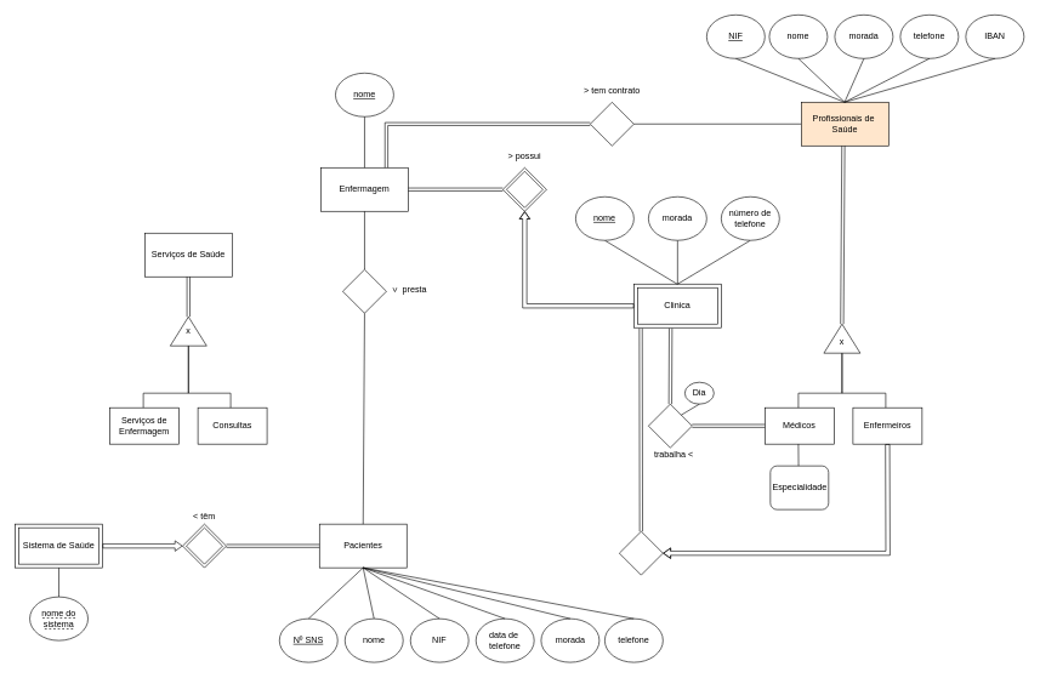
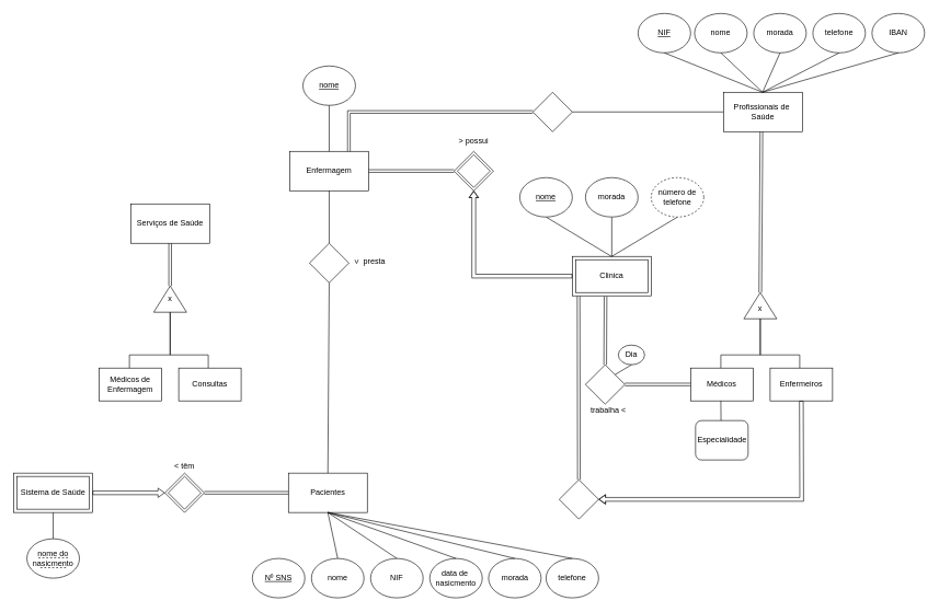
  <mxCell id="0" />
  <mxCell id="1" parent="0" />
  <mxCell id="2" value="" style="rounded=0;whiteSpace=wrap;html=1;" parent="1" vertex="1"><mxGeometry x="870" y="390" width="120" height="60" as="geometry" /></mxCell>
  <mxCell id="3" value="" style="endArrow=none;html=1;rounded=0;entryX=0.5;entryY=1;entryDx=0;entryDy=0;" parent="1" target="6" edge="1"><mxGeometry width="50" height="50" relative="1" as="geometry"><mxPoint x="929.5" y="390" as="sourcePoint" /><mxPoint x="870" y="330" as="targetPoint" /></mxGeometry></mxCell>
  <mxCell id="4" value="" style="endArrow=none;html=1;rounded=0;entryX=0.5;entryY=1;entryDx=0;entryDy=0;" parent="1" target="8" edge="1"><mxGeometry width="50" height="50" relative="1" as="geometry"><mxPoint x="930" y="390" as="sourcePoint" /><mxPoint x="990" y="330" as="targetPoint" /></mxGeometry></mxCell>
  <mxCell id="5" value="" style="endArrow=none;html=1;rounded=0;exitX=0.5;exitY=0;exitDx=0;exitDy=0;" parent="1" source="2" edge="1"><mxGeometry width="50" height="50" relative="1" as="geometry"><mxPoint x="929.5" as="sourcePoint" y="370" /><mxPoint x="930" y="330" as="targetPoint" /></mxGeometry></mxCell>
  <mxCell id="6" value="&lt;u&gt;nome&lt;/u&gt;" style="ellipse;whiteSpace=wrap;html=1;" parent="1" vertex="1"><mxGeometry y="270" width="80" height="60" as="geometry" x="790" /></mxCell>
  <mxCell id="7" value="morada" style="ellipse;whiteSpace=wrap;html=1;" parent="1" vertex="1"><mxGeometry x="890" y="270" width="80" height="60" as="geometry" /></mxCell>
- <mxCell id="8" value="número de&lt;div&gt;telefone&lt;/div&gt;" style="ellipse;whiteSpace=wrap;html=1;" parent="1" vertex="1"><mxGeometry x="990" y="270" width="80" height="60" as="geometry" /></mxCell>
+ <mxCell id="8" value="número de&lt;div&gt;telefone&lt;/div&gt;" style="ellipse;whiteSpace=wrap;html=1;dashed=1;" parent="1" vertex="1"><mxGeometry x="990" y="270" width="80" height="60" as="geometry" /></mxCell>
  <mxCell id="9" value="" style="rhombus;whiteSpace=wrap;html=1;" parent="1" vertex="1"><mxGeometry x="810" y="140" width="60" height="60" as="geometry" /></mxCell>
  <mxCell id="10" value="" style="endArrow=none;html=1;rounded=0;entryX=0;entryY=0.5;entryDx=0;entryDy=0;exitX=1;exitY=0.5;exitDx=0;exitDy=0;" parent="1" edge="1" target="12" source="9"><mxGeometry width="50" height="50" relative="1" as="geometry"><mxPoint x="870" y="169.5" as="sourcePoint" /><mxPoint x="950" y="169.5" as="targetPoint" /></mxGeometry></mxCell>
- <mxCell id="11" value="&amp;gt; tem contrato" style="text;strokeColor=none;align=center;fillColor=none;html=1;verticalAlign=middle;whiteSpace=wrap;rounded=0;" parent="1" vertex="1"><mxGeometry x="795" y="110" width="90" height="30" as="geometry" /></mxCell>
- <mxCell id="12" value="Profissionais de&amp;nbsp;&lt;div&gt;Saúde&lt;/div&gt;" style="rounded=0;whiteSpace=wrap;html=1;fillColor=#ffe6cc;" parent="1" vertex="1"><mxGeometry x="1100" y="140" width="120" height="60" as="geometry" /></mxCell>
+ <mxCell id="12" value="Profissionais de&amp;nbsp;&lt;div&gt;Saúde&lt;/div&gt;" style="rounded=0;whiteSpace=wrap;html=1;" parent="1" vertex="1"><mxGeometry x="1100" y="140" width="120" height="60" as="geometry" /></mxCell>
  <mxCell id="13" value="&lt;u&gt;NIF&lt;/u&gt;" style="ellipse;whiteSpace=wrap;html=1;" parent="1" vertex="1"><mxGeometry x="970" y="20" width="80" height="60" as="geometry" /></mxCell>
  <mxCell id="14" value="nome" style="ellipse;whiteSpace=wrap;html=1;" parent="1" vertex="1"><mxGeometry x="1056" y="20" width="80" height="60" as="geometry" /></mxCell>
  <mxCell id="15" value="morada" style="ellipse;whiteSpace=wrap;html=1;" parent="1" vertex="1"><mxGeometry x="1146" y="20" width="80" height="60" as="geometry" /></mxCell>
  <mxCell id="16" value="telefone" style="ellipse;whiteSpace=wrap;html=1;" parent="1" vertex="1"><mxGeometry x="1236" y="20" width="80" height="60" as="geometry" /></mxCell>
  <mxCell id="17" value="IBAN" style="ellipse;whiteSpace=wrap;html=1;" parent="1" vertex="1"><mxGeometry x="1326" y="20" width="80" height="60" as="geometry" /></mxCell>
  <mxCell id="18" value="" style="endArrow=none;html=1;rounded=0;exitX=0.5;exitY=0;exitDx=0;exitDy=0;entryX=0.5;entryY=1;entryDx=0;entryDy=0;" parent="1" target="13" edge="1"><mxGeometry width="50" height="50" relative="1" as="geometry"><mxPoint x="1159.5" y="140" as="sourcePoint" /><mxPoint x="1159.5" y="80" as="targetPoint" /></mxGeometry></mxCell>
  <mxCell id="19" value="" style="endArrow=none;html=1;rounded=0;exitX=0.5;exitY=0;exitDx=0;exitDy=0;entryX=0.5;entryY=1;entryDx=0;entryDy=0;" parent="1" target="14" edge="1"><mxGeometry width="50" height="50" relative="1" as="geometry"><mxPoint x="1159.5" y="140" as="sourcePoint" /><mxPoint x="1159.5" y="80" as="targetPoint" /></mxGeometry></mxCell>
  <mxCell id="20" value="" style="endArrow=none;html=1;rounded=0;exitX=0.5;exitY=0;exitDx=0;exitDy=0;entryX=0.5;entryY=1;entryDx=0;entryDy=0;" parent="1" target="15" edge="1"><mxGeometry width="50" height="50" relative="1" as="geometry"><mxPoint x="1159.5" y="140" as="sourcePoint" /><mxPoint x="1159.5" y="80" as="targetPoint" /></mxGeometry></mxCell>
  <mxCell id="21" value="" style="endArrow=none;html=1;rounded=0;exitX=0.5;exitY=0;exitDx=0;exitDy=0;entryX=0.5;entryY=1;entryDx=0;entryDy=0;" parent="1" target="16" edge="1"><mxGeometry width="50" height="50" relative="1" as="geometry"><mxPoint x="1159.5" y="140" as="sourcePoint" /><mxPoint x="1159.5" y="80" as="targetPoint" /></mxGeometry></mxCell>
  <mxCell id="22" value="" style="endArrow=none;html=1;rounded=0;exitX=0.5;exitY=0;exitDx=0;exitDy=0;entryX=0.5;entryY=1;entryDx=0;entryDy=0;" parent="1" target="17" edge="1"><mxGeometry width="50" height="50" relative="1" as="geometry"><mxPoint x="1159.5" y="140" as="sourcePoint" /><mxPoint x="1159.5" y="80" as="targetPoint" /></mxGeometry></mxCell>
  <mxCell id="23" value="" style="shape=link;html=1;rounded=0;entryX=1;entryY=0.5;entryDx=0;entryDy=0;exitX=0.481;exitY=1;exitDx=0;exitDy=0;exitPerimeter=0;" parent="1" target="24" edge="1" source="12"><mxGeometry width="100" relative="1" as="geometry"><mxPoint x="1269.5" y="290" as="sourcePoint" /><mxPoint x="1180" y="350" as="targetPoint" /></mxGeometry></mxCell>
  <mxCell id="24" value="" style="triangle;whiteSpace=wrap;html=1;rotation=-90;" parent="1" vertex="1"><mxGeometry x="1136" y="440" width="40" height="50" as="geometry" /></mxCell>
  <mxCell id="25" value="x" style="text;strokeColor=none;align=center;fillColor=none;html=1;verticalAlign=middle;whiteSpace=wrap;rounded=0;" parent="1" vertex="1"><mxGeometry x="1141" y="450" width="30" height="40" as="geometry" /></mxCell>
  <mxCell id="26" value="" style="endArrow=none;html=1;rounded=0;entryX=0;entryY=0.5;entryDx=0;entryDy=0;" parent="1" target="24" edge="1"><mxGeometry width="50" height="50" relative="1" as="geometry"><mxPoint x="1096" y="580" as="sourcePoint" /><mxPoint x="1146" y="520" as="targetPoint" /><Array as="points"><mxPoint x="1096" y="540" /><mxPoint x="1156" y="540" /></Array></mxGeometry></mxCell>
  <mxCell id="27" value="" style="endArrow=none;html=1;rounded=0;entryX=0;entryY=0.5;entryDx=0;entryDy=0;" parent="1" target="24" edge="1"><mxGeometry width="50" height="50" relative="1" as="geometry"><mxPoint x="1216" y="580" as="sourcePoint" /><mxPoint x="1231" y="490" as="targetPoint" /><Array as="points"><mxPoint x="1216" y="540" /><mxPoint x="1156" y="540" /></Array></mxGeometry></mxCell>
  <mxCell id="28" value="Médicos" style="rounded=0;whiteSpace=wrap;html=1;" parent="1" vertex="1"><mxGeometry x="1050" y="560" width="95" height="50" as="geometry" /></mxCell>
  <mxCell id="29" value="Enfermeiros" style="rounded=0;whiteSpace=wrap;html=1;" parent="1" vertex="1"><mxGeometry x="1171" y="560" width="95" height="50" as="geometry" /></mxCell>
  <mxCell id="30" value="" style="endArrow=none;html=1;rounded=0;exitX=0.484;exitY=0.012;exitDx=0;exitDy=0;exitPerimeter=0;" edge="1" parent="1" source="31"><mxGeometry width="50" height="50" relative="1" as="geometry"><mxPoint x="1096" y="640" as="sourcePoint" /><mxPoint x="1096" y="610" as="targetPoint" /></mxGeometry></mxCell>
  <mxCell id="31" value="&lt;div&gt;Especialidade&lt;/div&gt;" style="whiteSpace=wrap;html=1;rounded=1;" vertex="1" parent="1"><mxGeometry x="1057.5" y="640" width="80" height="60" as="geometry" /></mxCell>
  <mxCell id="32" value="" style="rhombus;whiteSpace=wrap;html=1;" vertex="1" parent="1"><mxGeometry x="850" y="730" width="60" height="60" as="geometry" /></mxCell>
  <mxCell id="33" value="trabalha &amp;lt;" style="text;strokeColor=none;align=center;fillColor=none;html=1;verticalAlign=middle;whiteSpace=wrap;rounded=0;" vertex="1" parent="1"><mxGeometry x="880" y="610" width="90" height="30" as="geometry" /></mxCell>
  <mxCell id="34" value="" style="shape=flexArrow;endArrow=classic;html=1;rounded=0;entryX=1;entryY=0.5;entryDx=0;entryDy=0;exitX=0.5;exitY=1;exitDx=0;exitDy=0;width=5.714;endSize=2.98;endWidth=7.421;" edge="1" parent="1" source="29" target="32"><mxGeometry width="50" height="50" relative="1" as="geometry"><mxPoint x="1350" y="760" as="sourcePoint" /><mxPoint x="1020" y="720" as="targetPoint" /><Array as="points"><mxPoint x="1219" y="760" /></Array></mxGeometry></mxCell>
  <mxCell id="35" value="" style="shape=link;html=1;rounded=0;exitX=0.079;exitY=1.014;exitDx=0;exitDy=0;exitPerimeter=0;" edge="1" parent="1" source="2" target="32"><mxGeometry width="100" relative="1" as="geometry"><mxPoint x="879.66" y="290" as="sourcePoint" /><mxPoint x="879.66" y="325" as="targetPoint" /></mxGeometry></mxCell>
  <mxCell id="36" value="" style="rhombus;whiteSpace=wrap;html=1;" vertex="1" parent="1"><mxGeometry x="890" y="555" width="60" height="60" as="geometry" /></mxCell>
  <mxCell id="37" value="" style="shape=link;html=1;rounded=0;exitX=0;exitY=0.5;exitDx=0;exitDy=0;entryX=1;entryY=0.5;entryDx=0;entryDy=0;" edge="1" parent="1" source="28" target="36"><mxGeometry width="100" relative="1" as="geometry"><mxPoint x="1040" y="440" as="sourcePoint" /><mxPoint x="1040.34" y="760" as="targetPoint" /></mxGeometry></mxCell>
  <mxCell id="38" value="" style="shape=link;html=1;rounded=0;entryX=0.5;entryY=0;entryDx=0;entryDy=0;exitX=0.421;exitY=1.014;exitDx=0;exitDy=0;exitPerimeter=0;" edge="1" parent="1" source="2" target="36"><mxGeometry width="100" relative="1" as="geometry"><mxPoint x="920" y="290" as="sourcePoint" /><mxPoint x="910.34" y="625" as="targetPoint" /></mxGeometry></mxCell>
  <mxCell id="39" value="Dia" style="ellipse;whiteSpace=wrap;html=1;" vertex="1" parent="1"><mxGeometry x="940" y="525" width="40" height="30" as="geometry" /></mxCell>
  <mxCell id="40" value="" style="endArrow=none;html=1;rounded=0;exitX=1;exitY=0;exitDx=0;exitDy=0;entryX=0.5;entryY=1;entryDx=0;entryDy=0;" edge="1" parent="1" source="36" target="39"><mxGeometry width="50" height="50" relative="1" as="geometry"><mxPoint x="969" y="555" as="sourcePoint" /><mxPoint x="969" y="495" as="targetPoint" /></mxGeometry></mxCell>
  <mxCell id="41" value="Pacientes" style="rounded=0;whiteSpace=wrap;html=1;" vertex="1" parent="1"><mxGeometry x="438" y="720" width="120" height="60" as="geometry" /></mxCell>
  <mxCell id="42" value="&lt;u&gt;Nº SNS&lt;/u&gt;" style="ellipse;whiteSpace=wrap;html=1;" vertex="1" parent="1"><mxGeometry x="383" y="850" width="80" height="60" as="geometry" /></mxCell>
- <mxCell id="43" value="" style="endArrow=none;html=1;rounded=0;exitX=0.5;exitY=0;exitDx=0;exitDy=0;entryX=0.5;entryY=1;entryDx=0;entryDy=0;" edge="1" parent="1" source="42" target="41"><mxGeometry width="50" height="50" relative="1" as="geometry"><mxPoint x="632.5" y="860" as="sourcePoint" /><mxPoint x="483" y="800" as="targetPoint" /></mxGeometry></mxCell>
  <mxCell id="44" value="nome" style="ellipse;whiteSpace=wrap;html=1;" vertex="1" parent="1"><mxGeometry x="473" y="850" width="80" height="60" as="geometry" /></mxCell>
  <mxCell id="45" value="NIF" style="ellipse;whiteSpace=wrap;html=1;" vertex="1" parent="1"><mxGeometry x="563" y="850" width="80" height="60" as="geometry" /></mxCell>
- <mxCell id="46" value="data de&amp;nbsp;&lt;div&gt;telefone&lt;/div&gt;" style="ellipse;whiteSpace=wrap;html=1;" vertex="1" parent="1"><mxGeometry x="653" y="850" width="80" height="60" as="geometry" /></mxCell>
+ <mxCell id="46" value="data de&amp;nbsp;&lt;div&gt;nasicmento&lt;/div&gt;" style="ellipse;whiteSpace=wrap;html=1;" vertex="1" parent="1"><mxGeometry x="653" y="850" width="80" height="60" as="geometry" /></mxCell>
  <mxCell id="47" value="morada" style="ellipse;whiteSpace=wrap;html=1;" vertex="1" parent="1"><mxGeometry x="742.5" y="850" width="80" height="60" as="geometry" /></mxCell>
  <mxCell id="48" value="telefone" style="ellipse;whiteSpace=wrap;html=1;" vertex="1" parent="1"><mxGeometry x="830" y="850" width="80" height="60" as="geometry" /></mxCell>
  <mxCell id="49" value="" style="endArrow=none;html=1;rounded=0;exitX=0.5;exitY=0;exitDx=0;exitDy=0;entryX=0.5;entryY=1;entryDx=0;entryDy=0;" edge="1" parent="1" source="44" target="41"><mxGeometry width="50" height="50" relative="1" as="geometry"><mxPoint x="433" y="860" as="sourcePoint" /><mxPoint x="508" y="790" as="targetPoint" /></mxGeometry></mxCell>
  <mxCell id="50" value="" style="endArrow=none;html=1;rounded=0;exitX=0.5;exitY=0;exitDx=0;exitDy=0;entryX=0.5;entryY=1;entryDx=0;entryDy=0;" edge="1" parent="1" source="45" target="41"><mxGeometry width="50" height="50" relative="1" as="geometry"><mxPoint x="443" y="870" as="sourcePoint" /><mxPoint x="518" y="800" as="targetPoint" /></mxGeometry></mxCell>
  <mxCell id="51" value="" style="endArrow=none;html=1;rounded=0;exitX=0.5;exitY=0;exitDx=0;exitDy=0;entryX=0.5;entryY=1;entryDx=0;entryDy=0;" edge="1" parent="1" source="46" target="41"><mxGeometry width="50" height="50" relative="1" as="geometry"><mxPoint x="453" y="880" as="sourcePoint" /><mxPoint x="528" y="810" as="targetPoint" /></mxGeometry></mxCell>
  <mxCell id="52" value="" style="endArrow=none;html=1;rounded=0;exitX=0.5;exitY=0;exitDx=0;exitDy=0;entryX=0.5;entryY=1;entryDx=0;entryDy=0;" edge="1" parent="1" source="47" target="41"><mxGeometry width="50" height="50" relative="1" as="geometry"><mxPoint x="463" y="890" as="sourcePoint" /><mxPoint x="538" y="820" as="targetPoint" /></mxGeometry></mxCell>
  <mxCell id="53" value="" style="endArrow=none;html=1;rounded=0;exitX=0.5;exitY=0;exitDx=0;exitDy=0;entryX=0.5;entryY=1;entryDx=0;entryDy=0;" edge="1" parent="1" source="48" target="41"><mxGeometry width="50" height="50" relative="1" as="geometry"><mxPoint x="473" y="900" as="sourcePoint" /><mxPoint x="548" y="830" as="targetPoint" /></mxGeometry></mxCell>
  <mxCell id="54" value="Enfermagem" style="rounded=0;whiteSpace=wrap;html=1;" vertex="1" parent="1"><mxGeometry x="440" y="230" width="120" height="60" as="geometry" /></mxCell>
  <mxCell id="55" value="&lt;u&gt;nome&lt;/u&gt;" style="ellipse;whiteSpace=wrap;html=1;" vertex="1" parent="1"><mxGeometry x="460" y="100" width="80" height="60" as="geometry" /></mxCell>
  <mxCell id="56" value="" style="endArrow=none;html=1;rounded=0;entryX=0.5;entryY=1;entryDx=0;entryDy=0;" edge="1" parent="1" source="54" target="55"><mxGeometry width="50" height="50" relative="1" as="geometry"><mxPoint x="649.5" y="260" as="sourcePoint" /><mxPoint x="550" y="200" as="targetPoint" /></mxGeometry></mxCell>
  <mxCell id="57" value="" style="rhombus;whiteSpace=wrap;html=1;" vertex="1" parent="1"><mxGeometry x="690" y="230" width="60" height="60" as="geometry" /></mxCell>
  <mxCell id="58" value="&amp;gt; possui" style="text;strokeColor=none;align=center;fillColor=none;html=1;verticalAlign=middle;whiteSpace=wrap;rounded=0;" vertex="1" parent="1"><mxGeometry x="675" y="200" width="90" height="30" as="geometry" /></mxCell>
  <mxCell id="59" value="" style="shape=link;html=1;rounded=0;entryX=0;entryY=0.5;entryDx=0;entryDy=0;exitX=1;exitY=0.5;exitDx=0;exitDy=0;" edge="1" parent="1" source="54" target="57"><mxGeometry width="100" relative="1" as="geometry"><mxPoint x="650" y="300" as="sourcePoint" /><mxPoint x="650" y="445" as="targetPoint" /></mxGeometry></mxCell>
  <mxCell id="60" value="" style="rhombus;whiteSpace=wrap;html=1;" vertex="1" parent="1"><mxGeometry x="470" width="60" height="60" as="geometry" y="370" /></mxCell>
  <mxCell id="61" value="&amp;gt;&amp;nbsp;" style="text;strokeColor=none;align=center;fillColor=none;html=1;verticalAlign=middle;whiteSpace=wrap;rounded=0;rotation=90;" vertex="1" parent="1"><mxGeometry x="530" y="385" width="25" height="30" as="geometry" /></mxCell>
  <mxCell id="62" value="presta" style="text;strokeColor=none;align=center;fillColor=none;html=1;verticalAlign=middle;whiteSpace=wrap;rounded=0;" vertex="1" parent="1"><mxGeometry x="524" y="383" width="90" height="30" as="geometry" /></mxCell>
  <mxCell id="63" value="" style="endArrow=none;html=1;rounded=0;entryX=0.5;entryY=1;entryDx=0;entryDy=0;exitX=0.5;exitY=0;exitDx=0;exitDy=0;" edge="1" parent="1" source="60" target="54"><mxGeometry width="50" height="50" relative="1" as="geometry"><mxPoint x="499.5" y="360" as="sourcePoint" /><mxPoint x="499.5" y="290" as="targetPoint" /></mxGeometry></mxCell>
  <mxCell id="64" value="" style="endArrow=none;html=1;rounded=0;entryX=0.5;entryY=1;entryDx=0;entryDy=0;exitX=0.5;exitY=0;exitDx=0;exitDy=0;" edge="1" parent="1" source="41" target="60"><mxGeometry width="50" height="50" relative="1" as="geometry"><mxPoint x="510" y="539" as="sourcePoint" /><mxPoint x="510" y="469" as="targetPoint" /></mxGeometry></mxCell>
  <mxCell id="65" value="" style="shape=link;html=1;rounded=0;entryX=0;entryY=0.5;entryDx=0;entryDy=0;exitX=1;exitY=0.5;exitDx=0;exitDy=0;" edge="1" parent="1" source="66" target="41"><mxGeometry width="100" relative="1" as="geometry"><mxPoint x="350" y="760" as="sourcePoint" /><mxPoint x="420" y="749.41" as="targetPoint" /></mxGeometry></mxCell>
  <mxCell id="66" value="" style="rhombus;whiteSpace=wrap;html=1;" vertex="1" parent="1"><mxGeometry x="250" y="720" width="60" height="60" as="geometry" /></mxCell>
  <mxCell id="67" value="&amp;lt; têm" style="text;strokeColor=none;align=center;fillColor=none;html=1;verticalAlign=middle;whiteSpace=wrap;rounded=0;" vertex="1" parent="1"><mxGeometry x="235" y="695" width="90" height="30" as="geometry" /></mxCell>
  <mxCell id="68" value="" style="rhombus;whiteSpace=wrap;html=1;" vertex="1" parent="1"><mxGeometry x="255" y="725" width="50" height="50" as="geometry" /></mxCell>
  <mxCell id="69" value="" style="rounded=0;whiteSpace=wrap;html=1;" vertex="1" parent="1"><mxGeometry x="20" y="720" width="120" height="60" as="geometry" /></mxCell>
  <mxCell id="70" value="Sistema de Saúde" style="rounded=0;whiteSpace=wrap;html=1;" vertex="1" parent="1"><mxGeometry x="25" y="725" width="110" height="50" as="geometry" /></mxCell>
  <mxCell id="71" value="" style="shape=flexArrow;endArrow=classic;html=1;rounded=0;entryX=0;entryY=0.5;entryDx=0;entryDy=0;exitX=1;exitY=0.5;exitDx=0;exitDy=0;width=5.714;endSize=2.98;endWidth=7.421;" edge="1" parent="1" source="69" target="66"><mxGeometry width="50" height="50" relative="1" as="geometry"><mxPoint x="750" y="495" as="sourcePoint" /><mxPoint x="329" y="645" as="targetPoint" /><Array as="points" /></mxGeometry></mxCell>
- <mxCell id="72" value="nome do sistema" style="ellipse;whiteSpace=wrap;html=1;" vertex="1" parent="1"><mxGeometry x="40" y="820" width="80" height="60" as="geometry" /></mxCell>
+ <mxCell id="72" value="nome do nasicmento" style="ellipse;whiteSpace=wrap;html=1;" vertex="1" parent="1"><mxGeometry x="40" y="820" width="80" height="60" as="geometry" /></mxCell>
  <mxCell id="73" value="" style="endArrow=none;html=1;rounded=0;exitX=0.5;exitY=0;exitDx=0;exitDy=0;entryX=0.5;entryY=1;entryDx=0;entryDy=0;" edge="1" parent="1" source="72" target="69"><mxGeometry width="50" height="50" relative="1" as="geometry"><mxPoint x="175" y="860" as="sourcePoint" /><mxPoint x="160" y="790" as="targetPoint" /></mxGeometry></mxCell>
  <mxCell id="74" value="" style="endArrow=none;dashed=1;html=1;rounded=0;" edge="1" parent="1"><mxGeometry width="50" height="50" relative="1" as="geometry"><mxPoint x="57.5" y="849" as="sourcePoint" /><mxPoint x="102.5" y="849" as="targetPoint" /></mxGeometry></mxCell>
  <mxCell id="75" value="" style="endArrow=none;dashed=1;html=1;rounded=0;" edge="1" parent="1"><mxGeometry width="50" height="50" relative="1" as="geometry"><mxPoint x="60.5" y="864" as="sourcePoint" /><mxPoint x="102" y="864" as="targetPoint" /></mxGeometry></mxCell>
  <mxCell id="76" value="" style="rhombus;whiteSpace=wrap;html=1;" vertex="1" parent="1"><mxGeometry x="695" y="235" width="50" height="50" as="geometry" /></mxCell>
  <mxCell id="77" value="" style="shape=flexArrow;endArrow=classic;html=1;rounded=0;entryX=0.5;entryY=1;entryDx=0;entryDy=0;width=5.714;endSize=2.98;endWidth=7.421;" edge="1" parent="1" source="2" target="57"><mxGeometry width="50" height="50" relative="1" as="geometry"><mxPoint x="720" y="289" as="sourcePoint" /><mxPoint x="830" y="289" as="targetPoint" /><Array as="points"><mxPoint x="720" y="420" /></Array></mxGeometry></mxCell>
  <mxCell id="78" value="Clinica" style="rounded=0;whiteSpace=wrap;html=1;" vertex="1" parent="1"><mxGeometry x="875" y="395" width="110" height="50" as="geometry" /></mxCell>
  <mxCell id="79" value="" style="shape=link;html=1;rounded=0;exitX=0;exitY=0.5;exitDx=0;exitDy=0;entryX=0.75;entryY=0;entryDx=0;entryDy=0;" edge="1" parent="1" source="9" target="54"><mxGeometry width="100" relative="1" as="geometry"><mxPoint x="640" y="336" as="sourcePoint" /><mxPoint x="641" y="615" as="targetPoint" /><Array as="points"><mxPoint x="530" y="170" /></Array></mxGeometry></mxCell>
- <mxCell id="80" value="Serviços de Saúde" style="rounded=0;whiteSpace=wrap;html=1;" vertex="1" parent="1"><mxGeometry x="198" y="320" width="120" height="60" as="geometry" /></mxCell>
+ <mxCell id="80" value="Serviços de Saúde" style="rounded=0;whiteSpace=wrap;html=1;" vertex="1" parent="1"><mxGeometry x="198" y="310" width="120" height="60" as="geometry" /></mxCell>
  <mxCell id="81" value="" style="shape=link;html=1;rounded=0;exitX=0.5;exitY=1;exitDx=0;exitDy=0;entryX=1;entryY=0.5;entryDx=0;entryDy=0;" edge="1" parent="1" source="80" target="82"><mxGeometry width="100" relative="1" as="geometry"><mxPoint x="250" y="395" as="sourcePoint" /><mxPoint x="258" y="435" as="targetPoint" /></mxGeometry></mxCell>
  <mxCell id="82" value="" style="triangle;whiteSpace=wrap;html=1;rotation=-90;" vertex="1" parent="1"><mxGeometry x="238" y="430" width="40" height="50" as="geometry" /></mxCell>
  <mxCell id="83" value="x" style="text;strokeColor=none;align=center;fillColor=none;html=1;verticalAlign=middle;whiteSpace=wrap;rounded=0;" vertex="1" parent="1"><mxGeometry x="243" y="442.5" width="30" height="25" as="geometry" /></mxCell>
  <mxCell id="84" value="" style="endArrow=none;html=1;rounded=0;entryX=0;entryY=0.5;entryDx=0;entryDy=0;" edge="1" parent="1" target="82"><mxGeometry width="50" height="50" relative="1" as="geometry"><mxPoint x="196" y="580" as="sourcePoint" /><mxPoint x="259.95" y="476.08" as="targetPoint" /><Array as="points"><mxPoint x="196" y="540" /><mxPoint x="258" y="540" /></Array></mxGeometry></mxCell>
  <mxCell id="85" value="" style="endArrow=none;html=1;rounded=0;entryX=0;entryY=0.5;entryDx=0;entryDy=0;" edge="1" parent="1" target="82"><mxGeometry width="50" height="50" relative="1" as="geometry"><mxPoint x="316" y="580" as="sourcePoint" /><mxPoint x="260" y="475" as="targetPoint" /><Array as="points"><mxPoint x="316" y="540" /><mxPoint x="258" y="540" /></Array></mxGeometry></mxCell>
- <mxCell id="86" value="Serviços de Enfermagem" style="rounded=0;whiteSpace=wrap;html=1;" vertex="1" parent="1"><mxGeometry x="150" y="560" width="95" height="50" as="geometry" /></mxCell>
+ <mxCell id="86" value="Médicos de Enfermagem" style="rounded=0;whiteSpace=wrap;html=1;" vertex="1" parent="1"><mxGeometry x="150" y="560" width="95" height="50" as="geometry" /></mxCell>
  <mxCell id="87" value="Consultas" style="rounded=0;whiteSpace=wrap;html=1;" vertex="1" parent="1"><mxGeometry x="271" y="560" width="95" height="50" as="geometry" /></mxCell>
